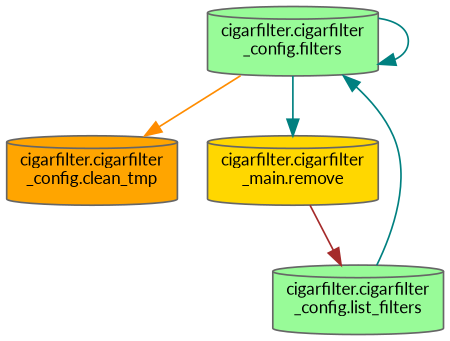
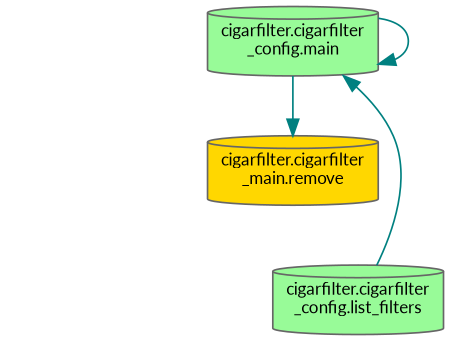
  digraph {
    fontname=Lato
    rankdir=TB
    node [color=grey40 fillcolor=palegreen fontname=Lato fontsize=10 shape=cylinder style=filled]
    edge [color=teal fontname=Lato fontsize=10 labelfontname=Helvetica labelfontsize=10 style=solid]
-   n1 [color=gray40 fontcolor=black height=0.2 label="cigarfilter.cigarfilter\l_config.filters" width=0.4]
-   n2 [fillcolor=orange height=0.2 label="cigarfilter.cigarfilter\l_config.clean_tmp" width=0.4]
+   n1 [color=gray40 fontcolor=black height=0.2 label="cigarfilter.cigarfilter\l_config.main" width=0.4]
    n3 [fillcolor=gold height=0.2 label="cigarfilter.cigarfilter\l_main.remove" width=0.4]
    n4 [height=0.2 label="cigarfilter.cigarfilter\l_config.list_filters" width=0.4]
    n1 -> n1
-   n1 -> n2 [color=darkorange]
    n1 -> n3
-   n3 -> n4 [color=brown]
    n4 -> n1
  }
